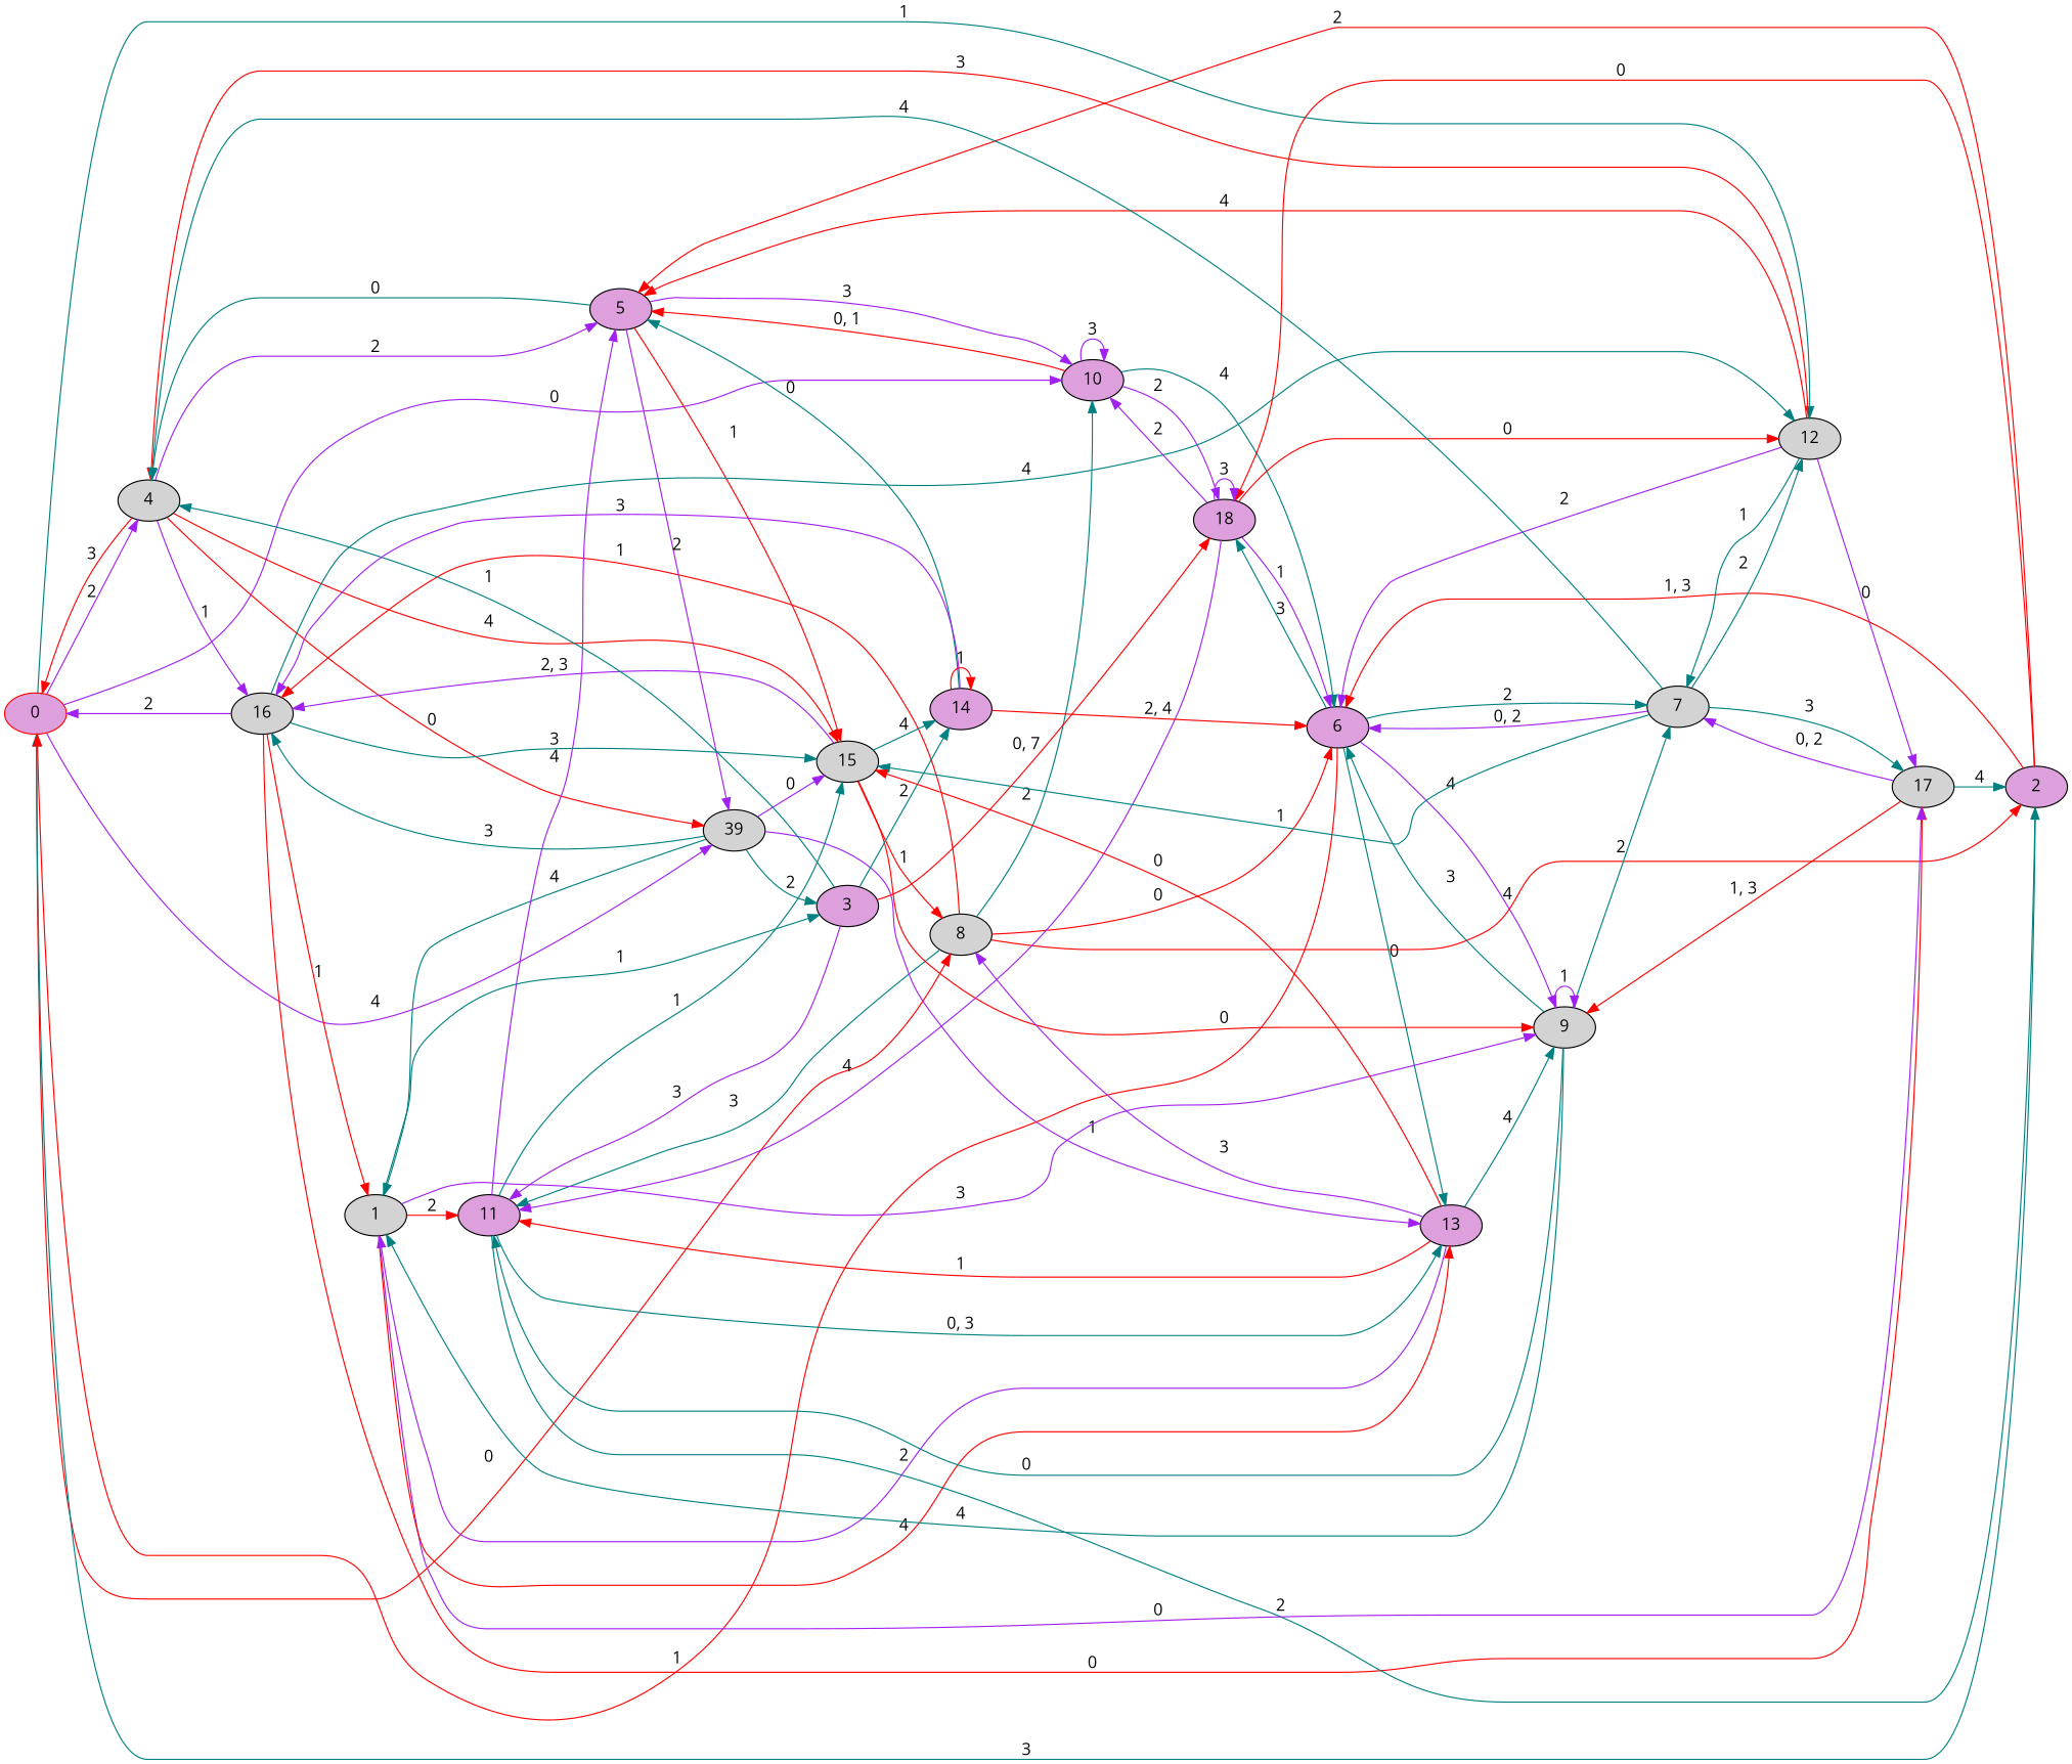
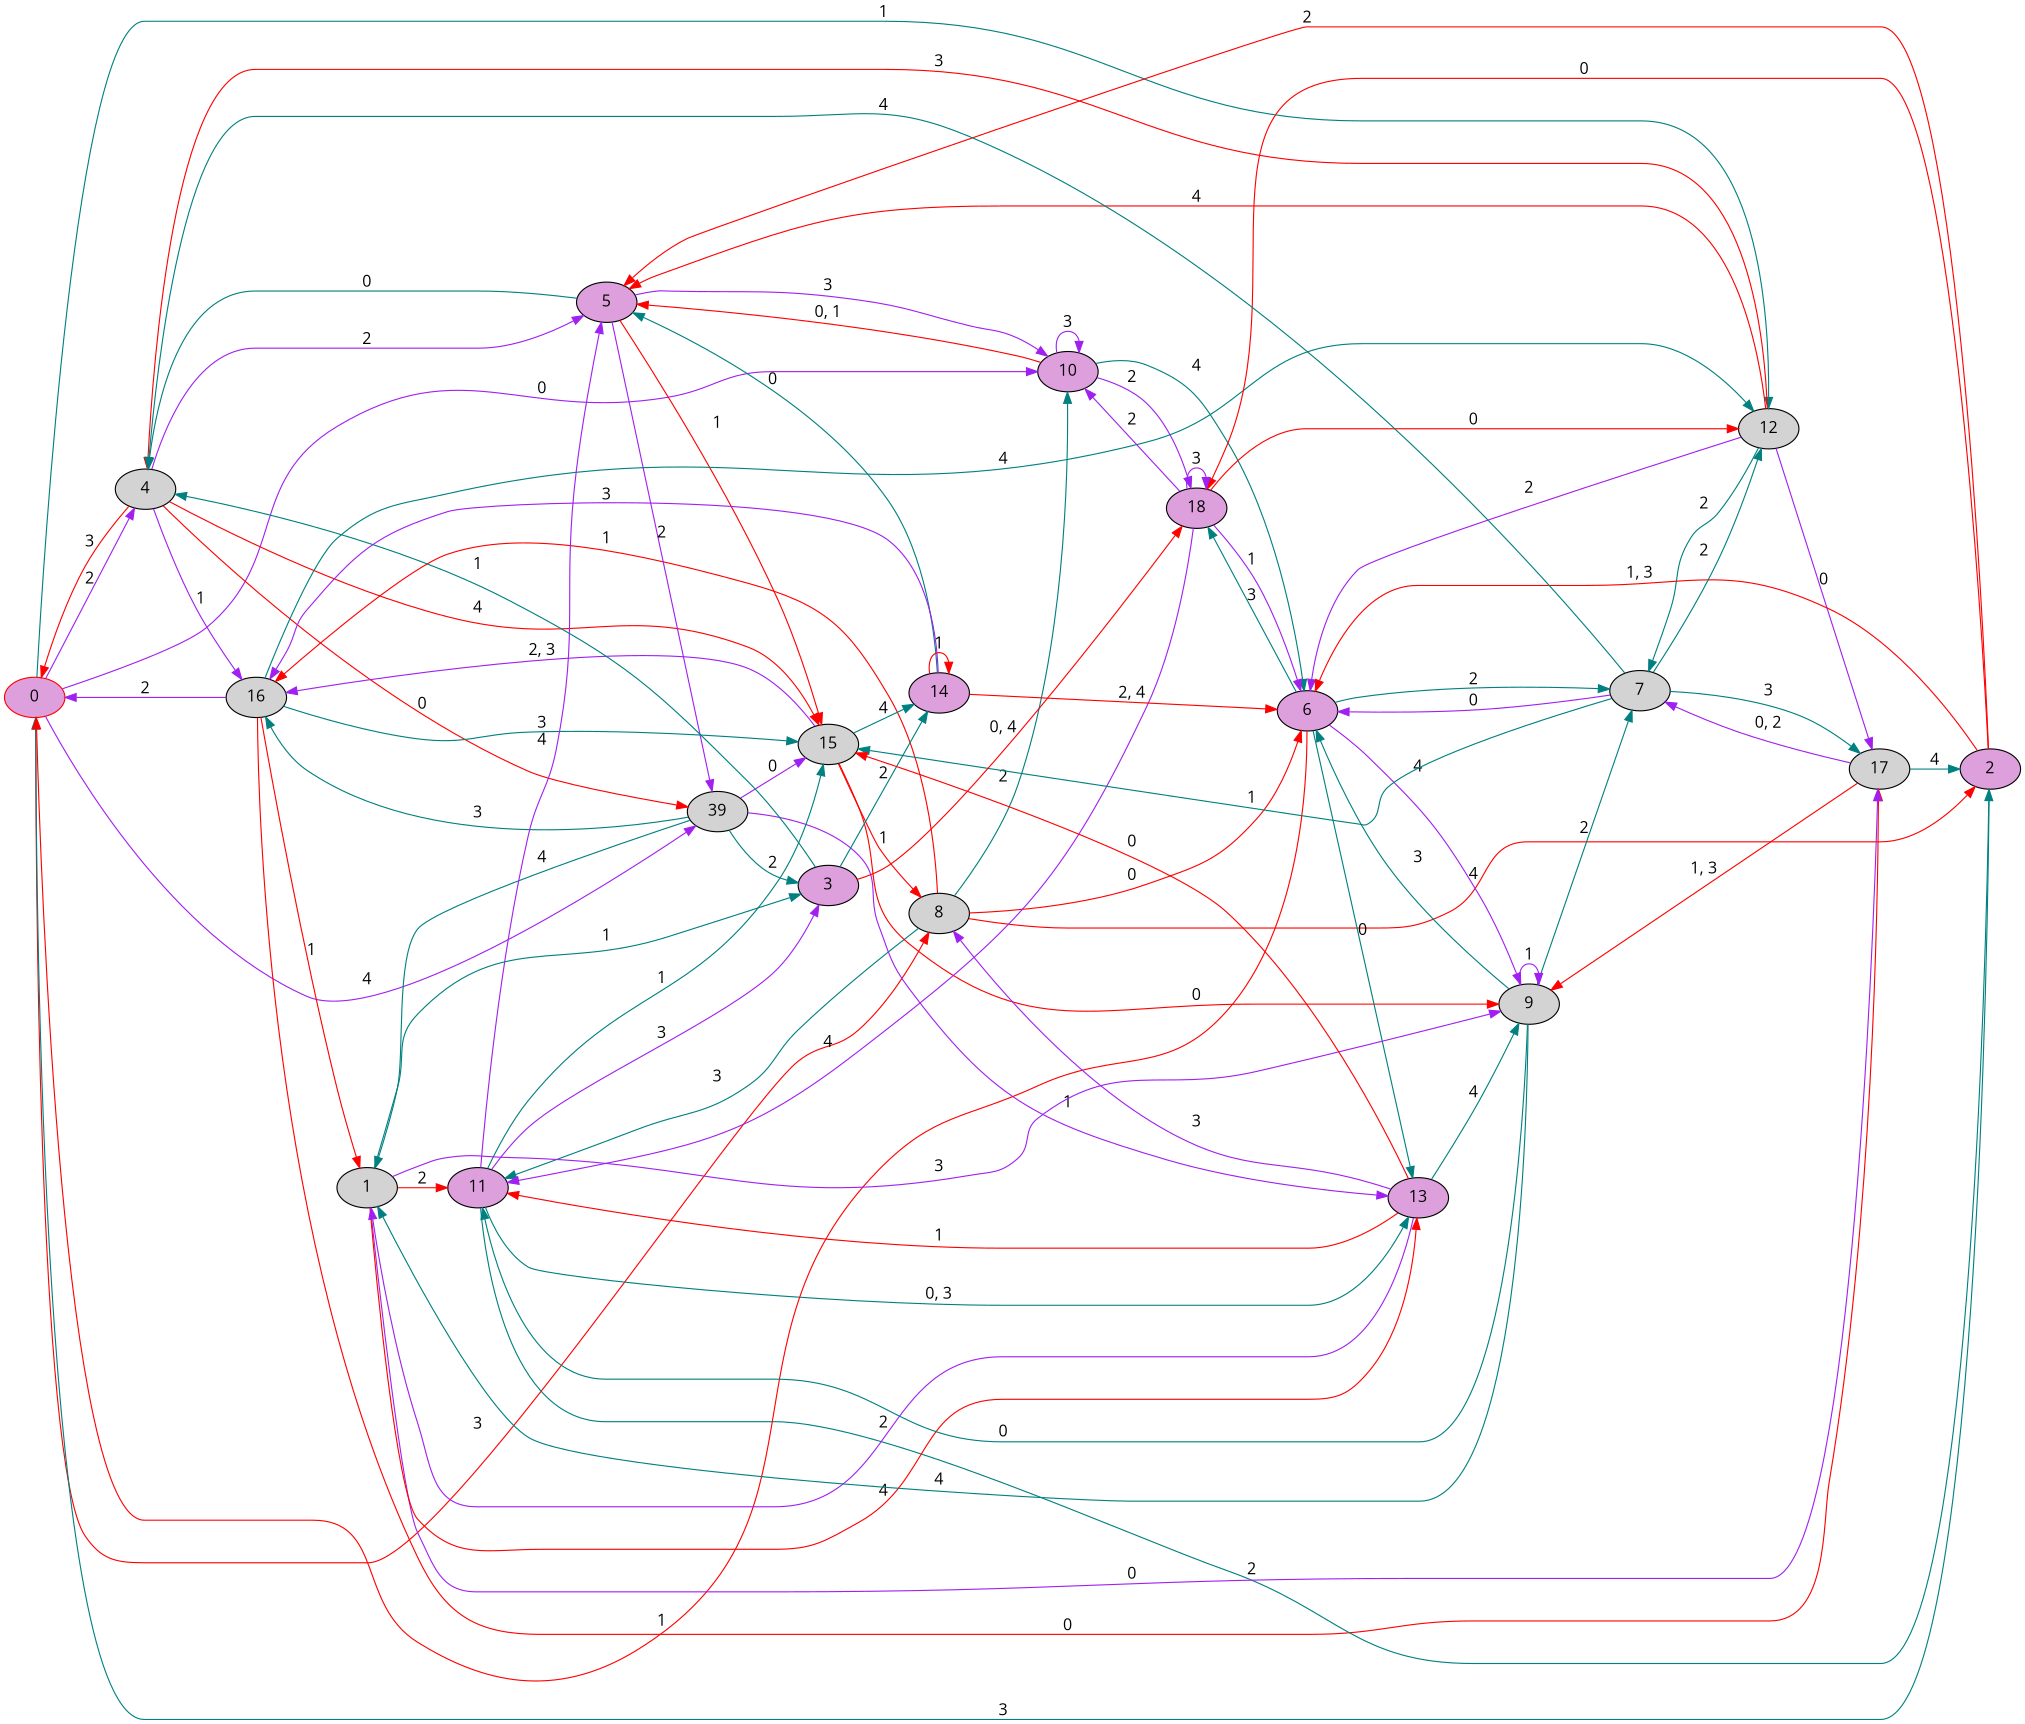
  digraph {
    fontname="Open Sans"
    rankdir=LR
    node [fillcolor=plum fontname="Open Sans" style=filled]
    edge [color=teal fontname="Open Sans"]
    n1 [color=red label=0]
    n2 [fillcolor=lightgrey label=4]
    n3 [fillcolor=lightgrey label=8]
    n4 [label=10]
    n5 [fillcolor=lightgrey label=12]
    n6 [fillcolor=lightgrey label=39]
    n7 [label=5]
    n8 [fillcolor=lightgrey label=15]
    n9 [fillcolor=lightgrey label=16]
    n10 [label=11]
    n11 [label=2]
    n12 [label=6]
    n13 [label=18]
    n14 [fillcolor=lightgrey label=17]
    n15 [fillcolor=lightgrey label=7]
    n16 [fillcolor=lightgrey label=1]
    n17 [label=3]
    n18 [label=13]
    n19 [fillcolor=lightgrey label=9]
    n20 [label=14]
    n1 -> n2 [color=purple label=2]
-   n1 -> n3 [color=red label=0]
+   n1 -> n3 [color=red label=3]
    n1 -> n4 [color=purple label=0]
    n1 -> n5 [label=1]
    n1 -> n6 [color=purple label=4]
    n2 -> n1 [color=red label=3]
    n2 -> n6 [color=red label=0]
    n2 -> n7 [color=purple label=2]
    n2 -> n8 [color=red label=4]
    n2 -> n9 [color=purple label=1]
    n3 -> n4 [label=2]
    n3 -> n9 [color=red label=1]
    n3 -> n10 [label=3]
    n3 -> n11 [color=red label=4]
    n3 -> n12 [color=red label=0]
    n4 -> n4 [color=purple label=3]
    n4 -> n7 [color=red label="0, 1"]
    n4 -> n12 [label=4]
    n4 -> n13 [color=purple label=2]
    n5 -> n2 [color=red label=3]
    n5 -> n7 [color=red label=4]
    n5 -> n12 [color=purple label=2]
    n5 -> n14 [color=purple label=0]
-   n5 -> n15 [label=1]
+   n5 -> n15 [label=2]
    n6 -> n8 [color=purple label=0]
    n6 -> n9 [label=3]
    n6 -> n16 [label=4]
    n6 -> n17 [label=2]
    n6 -> n18 [color=purple label=1]
    n7 -> n2 [label=0]
    n7 -> n4 [color=purple label=3]
    n7 -> n6 [color=purple label=2]
    n7 -> n8 [color=red label=1]
    n8 -> n3 [color=red label=1]
    n8 -> n9 [color=purple label="2, 3"]
    n8 -> n19 [color=red label=0]
    n8 -> n20 [label=4]
    n9 -> n1 [color=purple label=2]
    n9 -> n5 [label=4]
    n9 -> n8 [label=3]
    n9 -> n14 [color=red label=0]
    n9 -> n16 [color=red label=1]
    n10 -> n7 [color=purple label=4]
    n10 -> n8 [label=1]
    n10 -> n11 [label=2]
    n10 -> n18 [label="0, 3"]
    n11 -> n1 [label=3]
    n11 -> n7 [color=red label=2]
    n11 -> n12 [color=red label="1, 3"]
    n11 -> n13 [color=red label=0]
    n12 -> n1 [color=red label=1]
    n12 -> n13 [label=3]
    n12 -> n15 [label=2]
    n12 -> n18 [label=0]
    n12 -> n19 [color=purple label=4]
    n13 -> n4 [color=purple label=2]
    n13 -> n5 [color=red label=0]
    n13 -> n10 [color=purple label=4]
    n13 -> n12 [color=purple label=1]
    n13 -> n13 [color=purple label=3]
    n14 -> n11 [label=4]
    n14 -> n15 [color=purple label="0, 2"]
    n14 -> n19 [color=red label="1, 3"]
    n15 -> n2 [label=4]
    n15 -> n5 [label=2]
    n15 -> n8 [label=1]
-   n15 -> n12 [color=purple label="0, 2"]
+   n15 -> n12 [color=purple label=0]
    n15 -> n14 [label=3]
    n16 -> n10 [color=red label=2]
    n16 -> n14 [color=purple label=0]
    n16 -> n17 [label=1]
    n16 -> n18 [color=red label=4]
    n16 -> n19 [color=purple label=3]
    n17 -> n2 [label=1]
-   n17 -> n10 [color=purple label=3]
-   n17 -> n13 [color=red label="0, 7"]
+   n10 -> n17 [color=purple label=3]
+   n17 -> n13 [color=red label="0, 4"]
    n17 -> n20 [label=2]
    n18 -> n3 [color=purple label=3]
    n18 -> n8 [color=red label=0]
    n18 -> n10 [color=red label=1]
    n18 -> n16 [color=purple label=2]
    n18 -> n19 [label=4]
    n19 -> n10 [label=0]
    n19 -> n12 [label=3]
    n19 -> n15 [label=2]
    n19 -> n16 [label=4]
    n19 -> n19 [color=purple label=1]
    n20 -> n7 [label=0]
    n20 -> n9 [color=purple label=3]
    n20 -> n12 [color=red label="2, 4"]
    n20 -> n20 [color=red label=1]
  }
